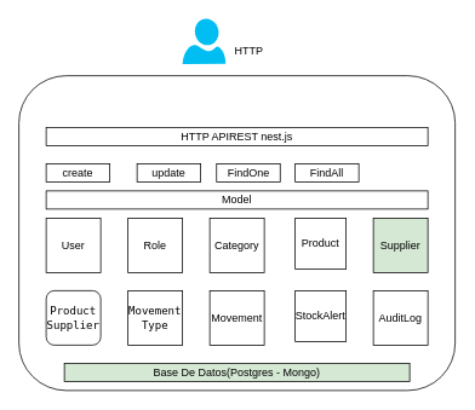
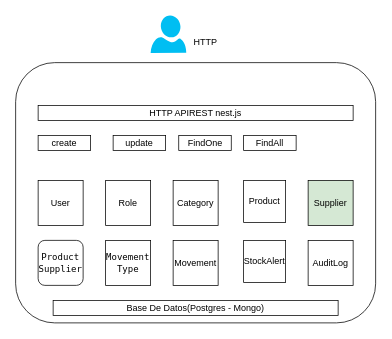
  <mxCell id="0" />
  <mxCell id="1" parent="0" />
  <mxCell id="2" value="" style="verticalLabelPosition=bottom;html=1;verticalAlign=top;align=center;strokeColor=none;fillColor=#00BEF2;shape=mxgraph.azure.user;" vertex="1" parent="1"><mxGeometry x="200" y="20" width="47.5" height="50" as="geometry" /></mxCell>
  <mxCell id="3" value="&lt;font style=&quot;vertical-align: inherit;&quot;&gt;&lt;font style=&quot;vertical-align: inherit;&quot;&gt;HTTP&lt;/font&gt;&lt;/font&gt;&lt;div&gt;&lt;font style=&quot;vertical-align: inherit;&quot;&gt;&lt;font style=&quot;vertical-align: inherit;&quot;&gt;&lt;br&gt;&lt;/font&gt;&lt;/font&gt;&lt;/div&gt;" style="text;html=1;align=center;verticalAlign=middle;resizable=0;points=[];autosize=1;strokeColor=none;fillColor=none;" vertex="1" parent="1"><mxGeometry x="247.5" y="43" width="50" height="40" as="geometry" /></mxCell>
  <mxCell id="4" value="" style="rounded=1;whiteSpace=wrap;html=1;" vertex="1" parent="1"><mxGeometry x="20" y="83" width="480" height="347" as="geometry" /></mxCell>
  <mxCell id="5" value="&lt;font style=&quot;vertical-align: inherit;&quot;&gt;&lt;font style=&quot;vertical-align: inherit;&quot;&gt;HTTP APIREST nest.js&lt;/font&gt;&lt;/font&gt;" style="rounded=0;whiteSpace=wrap;html=1;" vertex="1" parent="1"><mxGeometry x="50" y="140" width="420" height="20" as="geometry" /></mxCell>
  <mxCell id="6" value="create" style="rounded=0;whiteSpace=wrap;html=1;" vertex="1" parent="1"><mxGeometry x="50" y="180" width="70" height="20" as="geometry" /></mxCell>
  <mxCell id="7" value="update" style="rounded=0;whiteSpace=wrap;html=1;" vertex="1" parent="1"><mxGeometry x="150" y="180" width="70" height="20" as="geometry" /></mxCell>
  <mxCell id="8" value="FindOne" style="rounded=0;whiteSpace=wrap;html=1;" vertex="1" parent="1"><mxGeometry x="237.5" y="180" width="70" height="20" as="geometry" /></mxCell>
  <mxCell id="9" value="FindAll" style="rounded=0;whiteSpace=wrap;html=1;" vertex="1" parent="1"><mxGeometry x="324" y="180" width="70" height="20" as="geometry" /></mxCell>
  <mxCell id="10" value="User" style="whiteSpace=wrap;html=1;aspect=fixed;" vertex="1" parent="1"><mxGeometry x="50" y="240" width="60" height="60" as="geometry" /></mxCell>
  <mxCell id="11" value="Role" style="whiteSpace=wrap;html=1;aspect=fixed;" vertex="1" parent="1"><mxGeometry x="140" y="240" width="60" height="60" as="geometry" /></mxCell>
  <mxCell id="12" value="Category" style="whiteSpace=wrap;html=1;aspect=fixed;" vertex="1" parent="1"><mxGeometry x="230" y="240" width="60" height="60" as="geometry" /></mxCell>
  <mxCell id="13" value="&lt;code data-end=&quot;1536&quot; data-start=&quot;1519&quot;&gt;Product&lt;/code&gt;&lt;div&gt;&lt;code data-end=&quot;1536&quot; data-start=&quot;1519&quot;&gt;Supplier&lt;/code&gt;&lt;/div&gt;" style="whiteSpace=wrap;html=1;aspect=fixed;rounded=1;" vertex="1" parent="1"><mxGeometry x="50" y="320" width="60" height="60" as="geometry" /></mxCell>
  <mxCell id="14" value="&lt;code data-end=&quot;1863&quot; data-start=&quot;1849&quot;&gt;Movement&lt;/code&gt;&lt;div&gt;&lt;code data-end=&quot;1863&quot; data-start=&quot;1849&quot;&gt;Type&lt;/code&gt;&lt;/div&gt;" style="whiteSpace=wrap;html=1;aspect=fixed;" vertex="1" parent="1"><mxGeometry x="140" y="320" width="60" height="60" as="geometry" /></mxCell>
  <mxCell id="15" value="Movement" style="whiteSpace=wrap;html=1;aspect=fixed;" vertex="1" parent="1"><mxGeometry x="230" y="320" width="60" height="60" as="geometry" /></mxCell>
  <mxCell id="16" value="StockAlert" style="whiteSpace=wrap;html=1;aspect=fixed;" vertex="1" parent="1"><mxGeometry x="324" y="320" width="56" height="56" as="geometry" /></mxCell>
  <mxCell id="17" value="AuditLog" style="whiteSpace=wrap;html=1;aspect=fixed;" vertex="1" parent="1"><mxGeometry x="410" y="320" width="60" height="60" as="geometry" /></mxCell>
  <mxCell id="18" value="Supplier" style="whiteSpace=wrap;html=1;aspect=fixed;fillColor=#d5e8d4;" vertex="1" parent="1"><mxGeometry x="410" y="240" width="60" height="60" as="geometry" /></mxCell>
  <mxCell id="19" value="Product" style="whiteSpace=wrap;html=1;aspect=fixed;" vertex="1" parent="1"><mxGeometry x="324" y="240" width="56" height="56" as="geometry" /></mxCell>
- <mxCell id="20" value="Model" style="rounded=0;whiteSpace=wrap;html=1;" vertex="1" parent="1"><mxGeometry x="50" y="210" width="420" height="20" as="geometry" /></mxCell>
- <mxCell id="21" value="Base De Datos(Postgres - Mongo)" style="rounded=0;whiteSpace=wrap;html=1;fillColor=#d5e8d4;" vertex="1" parent="1"><mxGeometry x="70" y="400" width="380" height="20" as="geometry" /></mxCell>
+ <mxCell id="21" value="Base De Datos(Postgres - Mongo)" style="rounded=0;whiteSpace=wrap;html=1;" vertex="1" parent="1"><mxGeometry x="70" y="400" width="380" height="20" as="geometry" /></mxCell>
